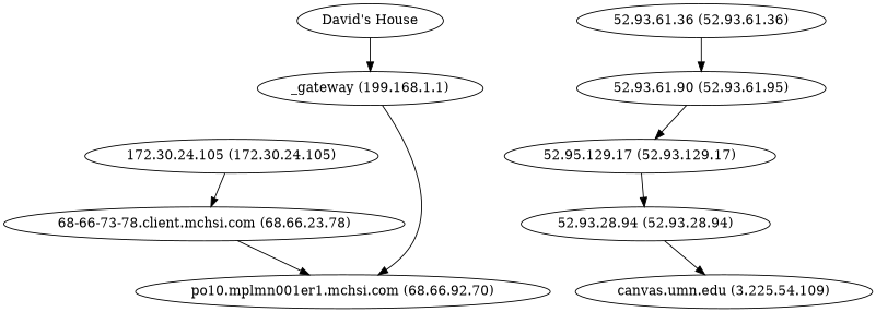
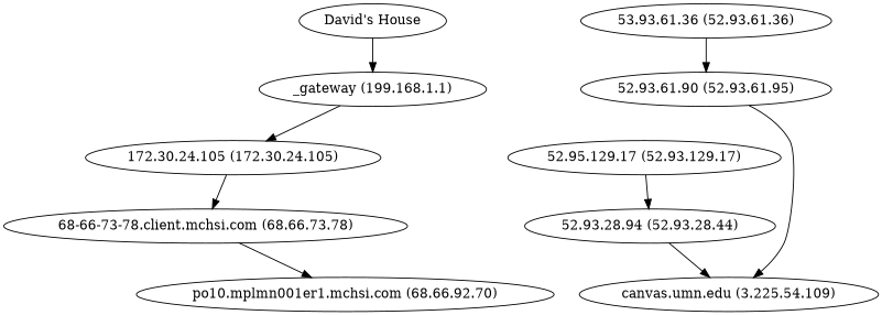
  digraph {
    n1 [label="_gateway (199.168.1.1)"]
    "David's House"
    "172.30.24.105 (172.30.24.105)"
-   "68-66-73-78.client.mchsi.com (68.66.73.78)" [label="68-66-73-78.client.mchsi.com (68.66.23.78)"]
+   "68-66-73-78.client.mchsi.com (68.66.73.78)"
    n5 [label="po10.mplmn001er1.mchsi.com (68.66.92.70)"]
    n6 [label="52.93.61.90 (52.93.61.95)"]
-   "52.93.61.36 (52.93.61.36)"
+   "52.93.61.36 (52.93.61.36)" [label="53.93.61.36 (52.93.61.36)"]
    n8 [label="52.95.129.17 (52.93.129.17)"]
-   "52.93.28.94 (52.93.28.94)"
+   "52.93.28.94 (52.93.28.94)" [label="52.93.28.94 (52.93.28.44)"]
    "canvas.umn.edu (3.225.54.109)"
-   n1 -> n5
+   n1 -> "172.30.24.105 (172.30.24.105)"
    "David's House" -> n1
    "172.30.24.105 (172.30.24.105)" -> "68-66-73-78.client.mchsi.com (68.66.73.78)"
    "68-66-73-78.client.mchsi.com (68.66.73.78)" -> n5
-   n6 -> n8
+   n6 -> "canvas.umn.edu (3.225.54.109)"
    "52.93.61.36 (52.93.61.36)" -> n6
    n8 -> "52.93.28.94 (52.93.28.94)"
    "52.93.28.94 (52.93.28.94)" -> "canvas.umn.edu (3.225.54.109)"
  }
